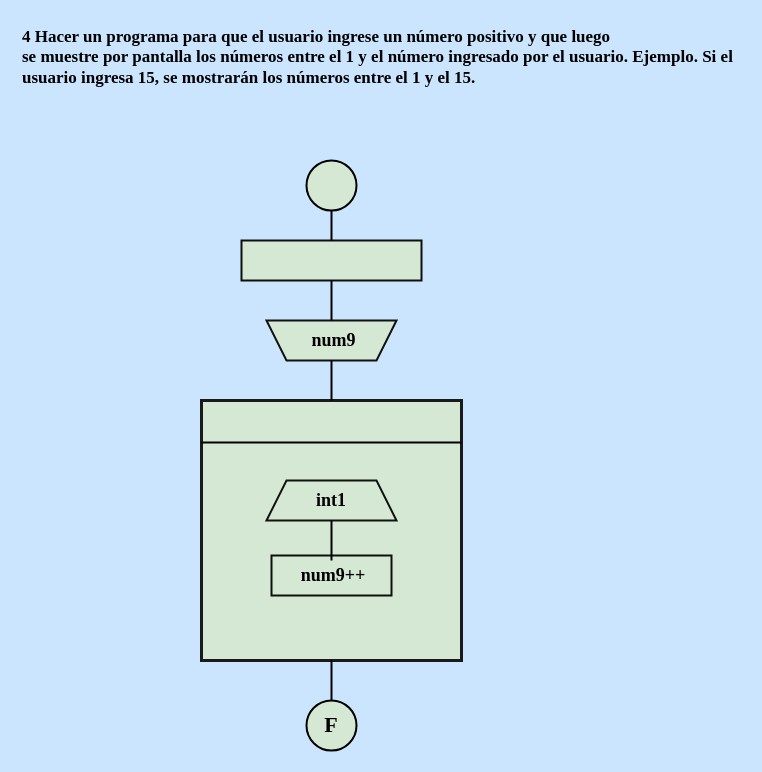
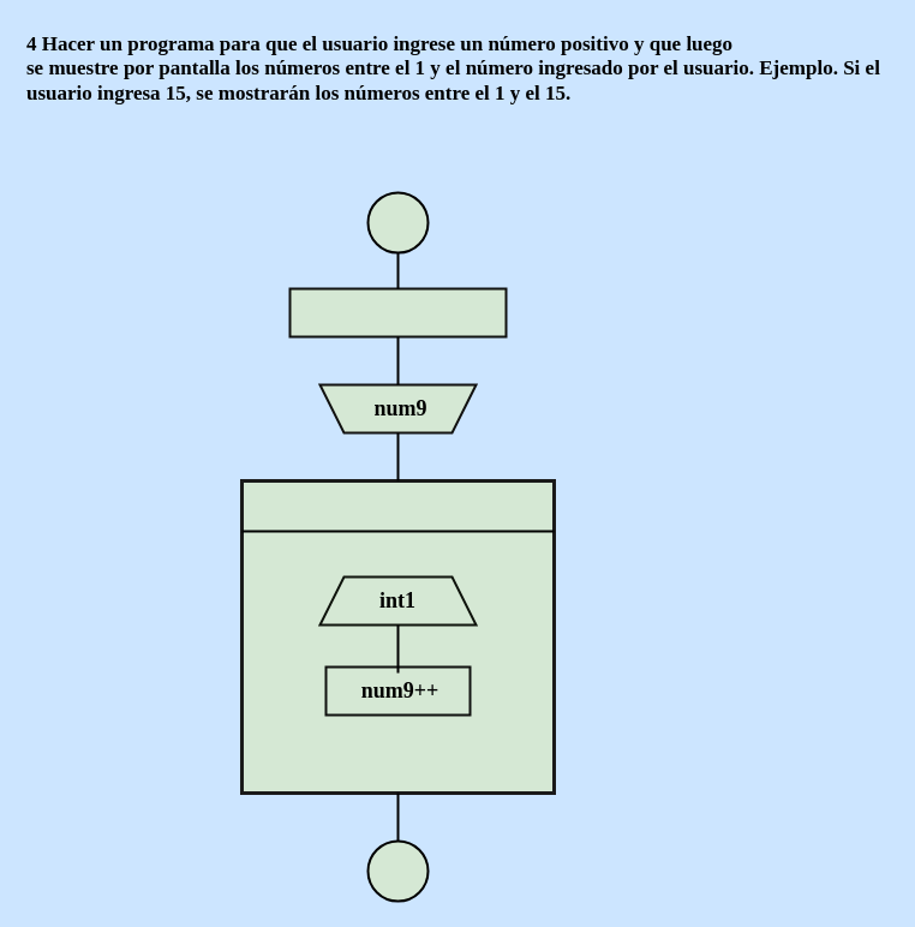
  <mxCell id="0" />
  <mxCell id="1" parent="0" />
  <mxCell id="2" value="&lt;b style=&quot;font-size: 17px;&quot;&gt;&lt;font style=&quot;font-size: 17px;&quot; color=&quot;#000000&quot; face=&quot;Comic Sans MS&quot;&gt;4 Hacer un programa para que el usuario ingrese un número positivo y que luego&lt;br&gt;se muestre por pantalla los números entre el 1 y el número ingresado por el usuario. Ejemplo. Si el usuario ingresa 15, se mostrarán los números entre el 1 y el 15.&lt;/font&gt;&lt;/b&gt;" style="text;whiteSpace=wrap;html=1;fontFamily=Architects Daughter;fontSource=https%3A%2F%2Ffonts.googleapis.com%2Fcss%3Ffamily%3DArchitects%2BDaughter;" vertex="1" parent="1"><mxGeometry x="20" y="20" width="720" height="90" as="geometry" /></mxCell>
  <mxCell id="3" value="" style="group;aspect=fixed;" vertex="1" connectable="0" parent="1"><mxGeometry x="201" y="160" width="260" height="590" as="geometry" /></mxCell>
  <mxCell id="4" value="" style="group;aspect=fixed;" vertex="1" connectable="0" parent="3"><mxGeometry x="105" width="50" height="50" as="geometry" /></mxCell>
  <mxCell id="5" value="" style="strokeWidth=2;html=1;shape=mxgraph.flowchart.start_2;whiteSpace=wrap;rounded=0;labelBackgroundColor=none;strokeColor=#000000;align=center;verticalAlign=middle;fontFamily=Helvetica;fontSize=12;fontColor=default;fillColor=#d5e8d4;" vertex="1" parent="4"><mxGeometry width="50" height="50" as="geometry" /></mxCell>
  <mxCell id="6" value="" style="group;aspect=fixed;" vertex="1" connectable="0" parent="3"><mxGeometry x="105" y="540" width="50" height="50" as="geometry" /></mxCell>
  <mxCell id="7" value="" style="strokeWidth=2;html=1;shape=mxgraph.flowchart.start_2;whiteSpace=wrap;rounded=0;labelBackgroundColor=none;strokeColor=#000000;align=center;verticalAlign=middle;fontFamily=Helvetica;fontSize=12;fontColor=default;fillColor=#d5e8d4;" vertex="1" parent="6"><mxGeometry width="50" height="50" as="geometry" /></mxCell>
- <mxCell id="8" value="&lt;b&gt;&lt;font color=&quot;#000000&quot; style=&quot;font-size: 22px;&quot; face=&quot;Comic Sans MS&quot;&gt;F&lt;/font&gt;&lt;/b&gt;" style="text;strokeColor=none;align=center;fillColor=none;html=1;verticalAlign=middle;whiteSpace=wrap;rounded=0;fontFamily=Architects Daughter;fontSource=https://fonts.googleapis.com/css?family=Architects+Daughter;" vertex="1" parent="6"><mxGeometry width="50" height="50" as="geometry" /></mxCell>
  <mxCell id="9" value="" style="group;aspect=fixed;" vertex="1" connectable="0" parent="3"><mxGeometry x="40" y="80" width="180" height="40" as="geometry" /></mxCell>
  <mxCell id="10" value="" style="rounded=0;whiteSpace=wrap;html=1;labelBackgroundColor=none;strokeColor=#0f100e;strokeWidth=2;align=center;verticalAlign=middle;fontFamily=Helvetica;fontSize=12;fontColor=default;fillColor=#d5e8d4;" vertex="1" parent="9"><mxGeometry width="180" height="40" as="geometry" /></mxCell>
  <mxCell id="11" value="" style="line;strokeWidth=2;direction=south;html=1;hachureGap=4;fontFamily=Architects Daughter;fontSource=https://fonts.googleapis.com/css?family=Architects+Daughter;strokeColor=#000000;" vertex="1" parent="9"><mxGeometry x="85" y="-30" width="10" height="30" as="geometry" /></mxCell>
  <mxCell id="12" value="" style="group;aspect=fixed;" vertex="1" connectable="0" parent="3"><mxGeometry x="65" y="160" width="130" height="40" as="geometry" /></mxCell>
  <mxCell id="13" value="" style="shape=trapezoid;perimeter=trapezoidPerimeter;whiteSpace=wrap;html=1;fixedSize=1;rounded=0;labelBackgroundColor=none;strokeColor=#121211;strokeWidth=2;align=center;verticalAlign=middle;fontFamily=Helvetica;fontSize=12;fontColor=default;fillColor=#d5e8d4;direction=west;container=0;" vertex="1" parent="12"><mxGeometry width="130" height="40" as="geometry"><mxRectangle x="-1020" y="-650" width="50" height="40" as="alternateBounds" /></mxGeometry></mxCell>
  <mxCell id="14" value="&lt;b&gt;&lt;font style=&quot;font-size: 18px;&quot; color=&quot;#000000&quot; face=&quot;Comic Sans MS&quot;&gt;num9&lt;/font&gt;&lt;/b&gt;" style="text;strokeColor=none;align=center;fillColor=none;html=1;verticalAlign=middle;whiteSpace=wrap;rounded=0;fontFamily=Architects Daughter;fontSource=https%3A%2F%2Ffonts.googleapis.com%2Fcss%3Ffamily%3DArchitects%2BDaughter;container=0;" vertex="1" parent="12"><mxGeometry x="19.5" width="95" height="40" as="geometry" /></mxCell>
  <mxCell id="15" value="" style="group;aspect=fixed;strokeWidth=2;strokeColor=#080808;fillColor=none;" vertex="1" connectable="0" parent="3"><mxGeometry y="240" width="260" height="260" as="geometry" /></mxCell>
  <mxCell id="16" value="" style="whiteSpace=wrap;html=1;aspect=fixed;rounded=0;labelBackgroundColor=none;strokeColor=#1A1A1A;strokeWidth=3;align=center;verticalAlign=middle;fontFamily=Helvetica;fontSize=12;fontColor=default;fillColor=#d5e8d4;" vertex="1" parent="15"><mxGeometry width="260" height="260" as="geometry" /></mxCell>
  <mxCell id="17" value="" style="edgeStyle=none;orthogonalLoop=1;jettySize=auto;html=1;rounded=0;strokeColor=#000000;fontFamily=Helvetica;fontSize=12;fontColor=default;fillColor=#B2C9AB;startArrow=none;startFill=0;endArrow=none;endFill=0;endSize=7;strokeWidth=2;" edge="1" parent="15"><mxGeometry width="80" relative="1" as="geometry"><mxPoint x="260" y="41.935" as="sourcePoint" /><mxPoint y="41.935" as="targetPoint" /><Array as="points" /></mxGeometry></mxCell>
  <mxCell id="18" value="" style="group;aspect=fixed;" vertex="1" connectable="0" parent="15"><mxGeometry x="65" y="80" width="130" height="40" as="geometry" /></mxCell>
  <mxCell id="19" value="" style="shape=trapezoid;perimeter=trapezoidPerimeter;whiteSpace=wrap;html=1;fixedSize=1;rounded=0;labelBackgroundColor=none;strokeColor=#0F140C;strokeWidth=2;align=center;verticalAlign=middle;fontFamily=Helvetica;fontSize=12;fontColor=default;fillColor=#d5e8d4;" vertex="1" parent="18"><mxGeometry width="130" height="40" as="geometry" /></mxCell>
  <mxCell id="20" value="&lt;font color=&quot;#000000&quot; size=&quot;1&quot; face=&quot;Comic Sans MS&quot;&gt;&lt;b style=&quot;font-size: 18px;&quot;&gt;int1&lt;/b&gt;&lt;/font&gt;" style="text;strokeColor=none;align=center;fillColor=none;html=1;verticalAlign=middle;whiteSpace=wrap;rounded=0;fontFamily=Architects Daughter;fontSource=https%3A%2F%2Ffonts.googleapis.com%2Fcss%3Ffamily%3DArchitects%2BDaughter;" vertex="1" parent="18"><mxGeometry x="35" y="5" width="60" height="30" as="geometry" /></mxCell>
  <mxCell id="21" value="" style="group;aspect=fixed;" vertex="1" connectable="0" parent="15"><mxGeometry x="70" y="155" width="120" height="40" as="geometry" /></mxCell>
  <mxCell id="22" value="" style="rounded=0;whiteSpace=wrap;html=1;labelBackgroundColor=none;strokeColor=#0f100e;strokeWidth=2;align=center;verticalAlign=middle;fontFamily=Helvetica;fontSize=12;fontColor=default;fillColor=#d5e8d4;" vertex="1" parent="21"><mxGeometry width="120" height="40" as="geometry" /></mxCell>
  <mxCell id="23" value="&lt;font color=&quot;#000000&quot; size=&quot;1&quot; face=&quot;Comic Sans MS&quot;&gt;&lt;b style=&quot;font-size: 18px;&quot;&gt;num9++&lt;/b&gt;&lt;/font&gt;" style="text;strokeColor=none;align=center;fillColor=none;html=1;verticalAlign=middle;whiteSpace=wrap;rounded=0;fontFamily=Architects Daughter;fontSource=https://fonts.googleapis.com/css?family=Architects+Daughter;" vertex="1" parent="21"><mxGeometry x="17" y="5" width="90" height="30" as="geometry" /></mxCell>
  <mxCell id="24" value="" style="line;strokeWidth=2;direction=south;html=1;hachureGap=4;fontFamily=Architects Daughter;fontSource=https://fonts.googleapis.com/css?family=Architects+Daughter;strokeColor=#000000;" vertex="1" parent="15"><mxGeometry x="125" y="120" width="10" height="40" as="geometry" /></mxCell>
  <mxCell id="25" value="" style="line;strokeWidth=2;direction=south;html=1;hachureGap=4;fontFamily=Architects Daughter;fontSource=https://fonts.googleapis.com/css?family=Architects+Daughter;strokeColor=#000000;" vertex="1" parent="3"><mxGeometry x="125" y="120" width="10" height="40" as="geometry" /></mxCell>
  <mxCell id="26" value="" style="line;strokeWidth=2;direction=south;html=1;hachureGap=4;fontFamily=Architects Daughter;fontSource=https://fonts.googleapis.com/css?family=Architects+Daughter;strokeColor=#000000;" vertex="1" parent="3"><mxGeometry x="125" y="500" width="10" height="40" as="geometry" /></mxCell>
  <mxCell id="27" value="" style="line;strokeWidth=2;direction=south;html=1;hachureGap=4;fontFamily=Architects Daughter;fontSource=https://fonts.googleapis.com/css?family=Architects+Daughter;strokeColor=#000000;" vertex="1" parent="3"><mxGeometry x="125" y="200" width="10" height="40" as="geometry" /></mxCell>
